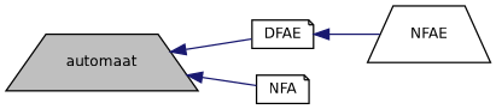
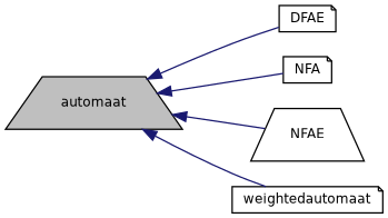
  digraph {
    rankdir=LR
    node [color=black fillcolor=white fontname=Helvetica fontsize=10 shape=note style=filled]
    edge [color=midnightblue dir=back fontname=Helvetica fontsize=10 labelfontname=Helvetica labelfontsize=10 style=solid]
    n1 [fillcolor=grey75 fontcolor=black height=0.2 label=automaat shape=trapezium width=0.4]
    n2 [height=0.2 label=DFAE width=0.4]
    n3 [height=0.2 label=NFA width=0.4]
    n4 [height=0.2 label=NFAE shape=trapezium width=0.4]
+   n5 [height=0.2 label=weightedautomaat width=0.4]
    n1 -> n2
    n1 -> n3
-   n2 -> n4
+   n1 -> n4
+   n1 -> n5
  }
